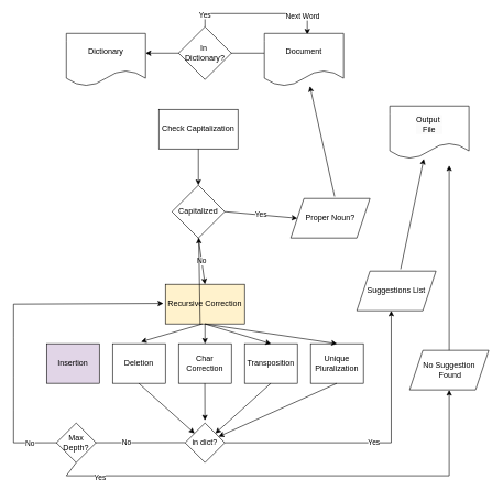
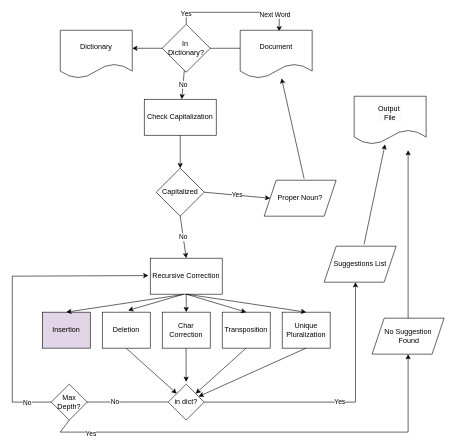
  <mxCell id="0" />
  <mxCell id="1" parent="0" />
  <mxCell id="2" value="" style="endArrow=classic;html=1;rounded=0;entryX=1;entryY=0.5;entryDx=0;entryDy=0;exitX=0;exitY=0.5;exitDx=0;exitDy=0;" edge="1" parent="1"><mxGeometry width="50" height="50" relative="1" as="geometry"><mxPoint x="400" y="80" as="sourcePoint" /><mxPoint x="220" y="80" as="targetPoint" /></mxGeometry></mxCell>
+ <mxCell id="3" value="No" style="endArrow=classic;html=1;rounded=0;" edge="1" parent="1" source="8" target="4"><mxGeometry width="50" height="50" relative="1" as="geometry"><mxPoint x="310" y="80" as="sourcePoint" /><mxPoint x="310" y="160" as="targetPoint" /></mxGeometry></mxCell>
  <mxCell id="4" value="Check Capitalization" style="rounded=0;whiteSpace=wrap;html=1;" vertex="1" parent="1"><mxGeometry x="240" y="165" width="120" height="60" as="geometry" /></mxCell>
  <mxCell id="5" value="" style="endArrow=classic;html=1;rounded=0;" edge="1" parent="1" target="8"><mxGeometry width="50" height="50" relative="1" as="geometry"><mxPoint x="310" y="80" as="sourcePoint" /><mxPoint x="310" y="220" as="targetPoint" /></mxGeometry></mxCell>
  <mxCell id="6" value="Yes" style="edgeStyle=orthogonalEdgeStyle;rounded=0;orthogonalLoop=1;jettySize=auto;html=1;exitX=0.5;exitY=0;exitDx=0;exitDy=0;entryX=0.542;entryY=0.023;entryDx=0;entryDy=0;entryPerimeter=0;" edge="1" parent="1" source="8" target="14"><mxGeometry x="-0.823" relative="1" as="geometry"><mxPoint x="530" y="0" as="targetPoint" /><Array as="points"><mxPoint x="310" y="20" /><mxPoint x="465" y="20" /></Array><mxPoint as="offset" /></mxGeometry></mxCell>
  <mxCell id="7" value="Next Word" style="edgeLabel;html=1;align=center;verticalAlign=middle;resizable=0;points=[];" vertex="1" connectable="0" parent="6"><mxGeometry x="0.61" y="-3" relative="1" as="geometry"><mxPoint as="offset" /></mxGeometry></mxCell>
  <mxCell id="8" value="In&amp;nbsp;&lt;div&gt;Dictionary?&lt;/div&gt;" style="rhombus;whiteSpace=wrap;html=1;" vertex="1" parent="1"><mxGeometry x="270" y="40" width="80" height="80" as="geometry" /></mxCell>
  <mxCell id="9" value="Capitalized" style="rhombus;whiteSpace=wrap;html=1;" vertex="1" parent="1"><mxGeometry x="260" y="280" width="80" height="80" as="geometry" /></mxCell>
  <mxCell id="10" value="" style="endArrow=classic;html=1;rounded=0;exitX=0.5;exitY=1;exitDx=0;exitDy=0;entryX=0.5;entryY=0;entryDx=0;entryDy=0;" edge="1" parent="1" source="4" target="9"><mxGeometry width="50" height="50" relative="1" as="geometry"><mxPoint x="310" y="310" as="sourcePoint" /><mxPoint x="360" y="260" as="targetPoint" /></mxGeometry></mxCell>
  <mxCell id="11" value="Yes" style="endArrow=classic;html=1;rounded=0;exitX=1;exitY=0.5;exitDx=0;exitDy=0;" edge="1" parent="1" source="9"><mxGeometry width="50" height="50" relative="1" as="geometry"><mxPoint x="310" y="310" as="sourcePoint" /><mxPoint x="450" y="330" as="targetPoint" /></mxGeometry></mxCell>
  <mxCell id="12" value="No" style="endArrow=classic;html=1;rounded=0;exitX=0.5;exitY=1;exitDx=0;exitDy=0;" edge="1" parent="1" source="9"><mxGeometry width="50" height="50" relative="1" as="geometry"><mxPoint x="310" y="310" as="sourcePoint" /><mxPoint x="310" y="430" as="targetPoint" /></mxGeometry></mxCell>
  <mxCell id="13" value="&lt;br&gt;&lt;span style=&quot;color: rgb(0, 0, 0); font-family: Helvetica; font-size: 12px; font-style: normal; font-variant-ligatures: normal; font-variant-caps: normal; font-weight: 400; letter-spacing: normal; orphans: 2; text-align: center; text-indent: 0px; text-transform: none; widows: 2; word-spacing: 0px; -webkit-text-stroke-width: 0px; white-space: normal; background-color: rgb(251, 251, 251); text-decoration-thickness: initial; text-decoration-style: initial; text-decoration-color: initial; float: none; display: inline !important;&quot;&gt;Output&amp;nbsp;&lt;/span&gt;&lt;div style=&quot;forced-color-adjust: none; color: rgb(0, 0, 0); font-family: Helvetica; font-size: 12px; font-style: normal; font-variant-ligatures: normal; font-variant-caps: normal; font-weight: 400; letter-spacing: normal; orphans: 2; text-align: center; text-indent: 0px; text-transform: none; widows: 2; word-spacing: 0px; -webkit-text-stroke-width: 0px; white-space: normal; background-color: rgb(251, 251, 251); text-decoration-thickness: initial; text-decoration-style: initial; text-decoration-color: initial;&quot;&gt;File&lt;/div&gt;&lt;div&gt;&lt;br/&gt;&lt;/div&gt;" style="shape=document;whiteSpace=wrap;html=1;boundedLbl=1;" vertex="1" parent="1"><mxGeometry x="590" y="160" width="120" height="80" as="geometry" /></mxCell>
  <mxCell id="14" value="Document" style="shape=document;whiteSpace=wrap;html=1;boundedLbl=1;" vertex="1" parent="1"><mxGeometry x="400" y="50" width="120" height="80" as="geometry" /></mxCell>
  <mxCell id="15" value="Dictionary" style="shape=document;whiteSpace=wrap;html=1;boundedLbl=1;" vertex="1" parent="1"><mxGeometry x="100" y="50" width="120" height="80" as="geometry" /></mxCell>
- <mxCell id="16" value="Recursive Correction" style="rounded=0;whiteSpace=wrap;html=1;fillColor=#fff2cc;" vertex="1" parent="1"><mxGeometry x="250" y="430" width="120" height="60" as="geometry" /></mxCell>
+ <mxCell id="16" value="Recursive Correction" style="rounded=0;whiteSpace=wrap;html=1;" vertex="1" parent="1"><mxGeometry x="250" y="430" width="120" height="60" as="geometry" /></mxCell>
  <mxCell id="17" value="Insertion" style="rounded=0;whiteSpace=wrap;html=1;fillColor=#e1d5e7;" vertex="1" parent="1"><mxGeometry x="70" y="520" width="80" height="60" as="geometry" /></mxCell>
  <mxCell id="18" value="Deletion" style="rounded=0;whiteSpace=wrap;html=1;" vertex="1" parent="1"><mxGeometry x="170" y="520" width="80" height="60" as="geometry" /></mxCell>
  <mxCell id="19" value="Char Correction" style="rounded=0;whiteSpace=wrap;html=1;" vertex="1" parent="1"><mxGeometry x="270" y="520" width="80" height="60" as="geometry" /></mxCell>
  <mxCell id="20" value="Transposition" style="rounded=0;whiteSpace=wrap;html=1;" vertex="1" parent="1"><mxGeometry x="370" y="520" width="80" height="60" as="geometry" /></mxCell>
  <mxCell id="21" value="Unique Pluralization" style="rounded=0;whiteSpace=wrap;html=1;" vertex="1" parent="1"><mxGeometry x="470" y="520" width="80" height="60" as="geometry" /></mxCell>
- <mxCell id="22" value="" style="endArrow=classic;html=1;rounded=0;exitX=0.439;exitY=1.015;exitDx=0;exitDy=0;exitPerimeter=0;" edge="1" parent="1" source="16" target="9"><mxGeometry width="50" height="50" relative="1" as="geometry"><mxPoint x="310" y="540" as="sourcePoint" /><mxPoint x="360" y="490" as="targetPoint" /></mxGeometry></mxCell>
+ <mxCell id="22" value="" style="endArrow=classic;html=1;rounded=0;exitX=0.439;exitY=1.015;exitDx=0;exitDy=0;exitPerimeter=0;entryX=0.5;entryY=0;entryDx=0;entryDy=0;" edge="1" parent="1" source="16" target="17"><mxGeometry width="50" height="50" relative="1" as="geometry"><mxPoint x="310" y="540" as="sourcePoint" /><mxPoint x="360" y="490" as="targetPoint" /></mxGeometry></mxCell>
  <mxCell id="23" value="" style="endArrow=classic;html=1;rounded=0;exitX=0.467;exitY=0.999;exitDx=0;exitDy=0;exitPerimeter=0;entryX=0.54;entryY=-0.048;entryDx=0;entryDy=0;entryPerimeter=0;" edge="1" parent="1" source="16" target="18"><mxGeometry width="50" height="50" relative="1" as="geometry"><mxPoint x="310" y="540" as="sourcePoint" /><mxPoint x="360" y="490" as="targetPoint" /></mxGeometry></mxCell>
  <mxCell id="24" value="" style="endArrow=classic;html=1;rounded=0;exitX=0.5;exitY=1;exitDx=0;exitDy=0;entryX=0.5;entryY=0;entryDx=0;entryDy=0;" edge="1" parent="1" source="16" target="19"><mxGeometry width="50" height="50" relative="1" as="geometry"><mxPoint x="310" y="540" as="sourcePoint" /><mxPoint x="360" y="490" as="targetPoint" /></mxGeometry></mxCell>
  <mxCell id="25" value="" style="endArrow=classic;html=1;rounded=0;entryX=0.5;entryY=0;entryDx=0;entryDy=0;" edge="1" parent="1" target="20"><mxGeometry width="50" height="50" relative="1" as="geometry"><mxPoint x="310" y="490" as="sourcePoint" /><mxPoint x="360" y="490" as="targetPoint" /></mxGeometry></mxCell>
  <mxCell id="26" value="" style="endArrow=classic;html=1;rounded=0;entryX=0.5;entryY=0;entryDx=0;entryDy=0;" edge="1" parent="1" target="21"><mxGeometry width="50" height="50" relative="1" as="geometry"><mxPoint x="310" y="490" as="sourcePoint" /><mxPoint x="360" y="490" as="targetPoint" /></mxGeometry></mxCell>
  <mxCell id="27" value="in dict?" style="rhombus;whiteSpace=wrap;html=1;" vertex="1" parent="1"><mxGeometry x="280" y="640" width="60" height="60" as="geometry" /></mxCell>
  <mxCell id="28" value="" style="endArrow=classic;html=1;rounded=0;exitX=0.5;exitY=1;exitDx=0;exitDy=0;" edge="1" parent="1" target="27"><mxGeometry width="50" height="50" relative="1" as="geometry"><mxPoint x="209.76" y="580" as="sourcePoint" /><mxPoint x="209.76" y="620" as="targetPoint" /></mxGeometry></mxCell>
  <mxCell id="29" value="" style="endArrow=classic;html=1;rounded=0;exitX=0.5;exitY=1;exitDx=0;exitDy=0;entryX=0.498;entryY=-0.064;entryDx=0;entryDy=0;entryPerimeter=0;" edge="1" parent="1" target="27"><mxGeometry width="50" height="50" relative="1" as="geometry"><mxPoint x="309.76" y="580" as="sourcePoint" /><mxPoint x="309.76" y="620" as="targetPoint" /></mxGeometry></mxCell>
  <mxCell id="30" value="" style="endArrow=classic;html=1;rounded=0;exitX=0.5;exitY=1;exitDx=0;exitDy=0;" edge="1" parent="1" target="27"><mxGeometry width="50" height="50" relative="1" as="geometry"><mxPoint x="409.76" y="580" as="sourcePoint" /><mxPoint x="409.76" y="620" as="targetPoint" /></mxGeometry></mxCell>
  <mxCell id="31" value="" style="endArrow=classic;html=1;rounded=0;exitX=0.5;exitY=1;exitDx=0;exitDy=0;" edge="1" parent="1" target="27"><mxGeometry width="50" height="50" relative="1" as="geometry"><mxPoint x="509.76" y="580" as="sourcePoint" /><mxPoint x="509.76" y="620" as="targetPoint" /></mxGeometry></mxCell>
  <mxCell id="32" value="Proper Noun?" style="shape=parallelogram;perimeter=parallelogramPerimeter;whiteSpace=wrap;html=1;fixedSize=1;" vertex="1" parent="1"><mxGeometry x="440" y="300" width="120" height="60" as="geometry" /></mxCell>
  <mxCell id="33" value="" style="endArrow=classic;html=1;rounded=0;exitX=0.554;exitY=-0.048;exitDx=0;exitDy=0;exitPerimeter=0;" edge="1" parent="1" source="32" target="14"><mxGeometry width="50" height="50" relative="1" as="geometry"><mxPoint x="310" y="210" as="sourcePoint" /><mxPoint x="360" y="160" as="targetPoint" /></mxGeometry></mxCell>
  <mxCell id="34" value="Suggestions List" style="shape=parallelogram;perimeter=parallelogramPerimeter;whiteSpace=wrap;html=1;fixedSize=1;" vertex="1" parent="1"><mxGeometry x="540" y="410" width="120" height="60" as="geometry" /></mxCell>
  <mxCell id="35" value="Yes" style="edgeStyle=orthogonalEdgeStyle;rounded=0;orthogonalLoop=1;jettySize=auto;html=1;exitX=1;exitY=0.5;exitDx=0;exitDy=0;entryX=0.435;entryY=1.031;entryDx=0;entryDy=0;entryPerimeter=0;" edge="1" parent="1" source="27"><mxGeometry relative="1" as="geometry"><mxPoint x="530" y="637.9" as="sourcePoint" /><mxPoint x="592.2" y="470" as="targetPoint" /><Array as="points"><mxPoint x="592" y="670" /></Array></mxGeometry></mxCell>
  <mxCell id="36" value="" style="endArrow=classic;html=1;rounded=0;exitX=0.554;exitY=-0.048;exitDx=0;exitDy=0;exitPerimeter=0;" edge="1" parent="1" source="34" target="13"><mxGeometry width="50" height="50" relative="1" as="geometry"><mxPoint x="270" y="320" as="sourcePoint" /><mxPoint x="320" y="270" as="targetPoint" /></mxGeometry></mxCell>
  <mxCell id="37" value="" style="endArrow=classic;html=1;rounded=0;exitX=0;exitY=0.5;exitDx=0;exitDy=0;entryX=-0.025;entryY=0.483;entryDx=0;entryDy=0;entryPerimeter=0;" edge="1" parent="1" target="16"><mxGeometry width="50" height="50" relative="1" as="geometry"><mxPoint x="280" y="669.76" as="sourcePoint" /><mxPoint x="-10" y="460" as="targetPoint" /><Array as="points"><mxPoint x="20" y="670" /><mxPoint x="20" y="620" /><mxPoint x="20" y="570" /><mxPoint x="20" y="510" /><mxPoint x="20" y="460" /></Array></mxGeometry></mxCell>
  <mxCell id="38" value="No" style="edgeLabel;html=1;align=center;verticalAlign=middle;resizable=0;points=[];" vertex="1" connectable="0" parent="37"><mxGeometry x="0.531" y="1" relative="1" as="geometry"><mxPoint x="-39" y="212" as="offset" /></mxGeometry></mxCell>
  <mxCell id="39" value="No" style="edgeLabel;html=1;align=center;verticalAlign=middle;resizable=0;points=[];" vertex="1" connectable="0" parent="37"><mxGeometry x="-0.873" relative="1" as="geometry"><mxPoint x="-46" as="offset" /></mxGeometry></mxCell>
  <mxCell id="40" value="Max Depth?" style="rhombus;whiteSpace=wrap;html=1;" vertex="1" parent="1"><mxGeometry x="85" y="640" width="60" height="60" as="geometry" /></mxCell>
  <mxCell id="41" value="" style="endArrow=classic;html=1;rounded=0;exitX=0.5;exitY=1;exitDx=0;exitDy=0;" edge="1" parent="1" source="40" target="43"><mxGeometry width="50" height="50" relative="1" as="geometry"><mxPoint x="280" y="700" as="sourcePoint" /><mxPoint x="680" y="250" as="targetPoint" /><Array as="points"><mxPoint x="100" y="720" /><mxPoint x="680" y="720" /></Array></mxGeometry></mxCell>
  <mxCell id="42" value="Yes" style="edgeLabel;html=1;align=center;verticalAlign=middle;resizable=0;points=[];" vertex="1" connectable="0" parent="41"><mxGeometry x="-0.796" y="-2" relative="1" as="geometry"><mxPoint as="offset" /></mxGeometry></mxCell>
  <mxCell id="43" value="No Suggestion&lt;div&gt;&amp;nbsp;Found&lt;/div&gt;" style="shape=parallelogram;perimeter=parallelogramPerimeter;whiteSpace=wrap;html=1;fixedSize=1;" vertex="1" parent="1"><mxGeometry x="620" y="530" width="120" height="60" as="geometry" /></mxCell>
  <mxCell id="44" value="" style="endArrow=classic;html=1;rounded=0;exitX=0.5;exitY=0;exitDx=0;exitDy=0;" edge="1" parent="1" source="43"><mxGeometry width="50" height="50" relative="1" as="geometry"><mxPoint x="280" y="500" as="sourcePoint" /><mxPoint x="680" y="250" as="targetPoint" /></mxGeometry></mxCell>
